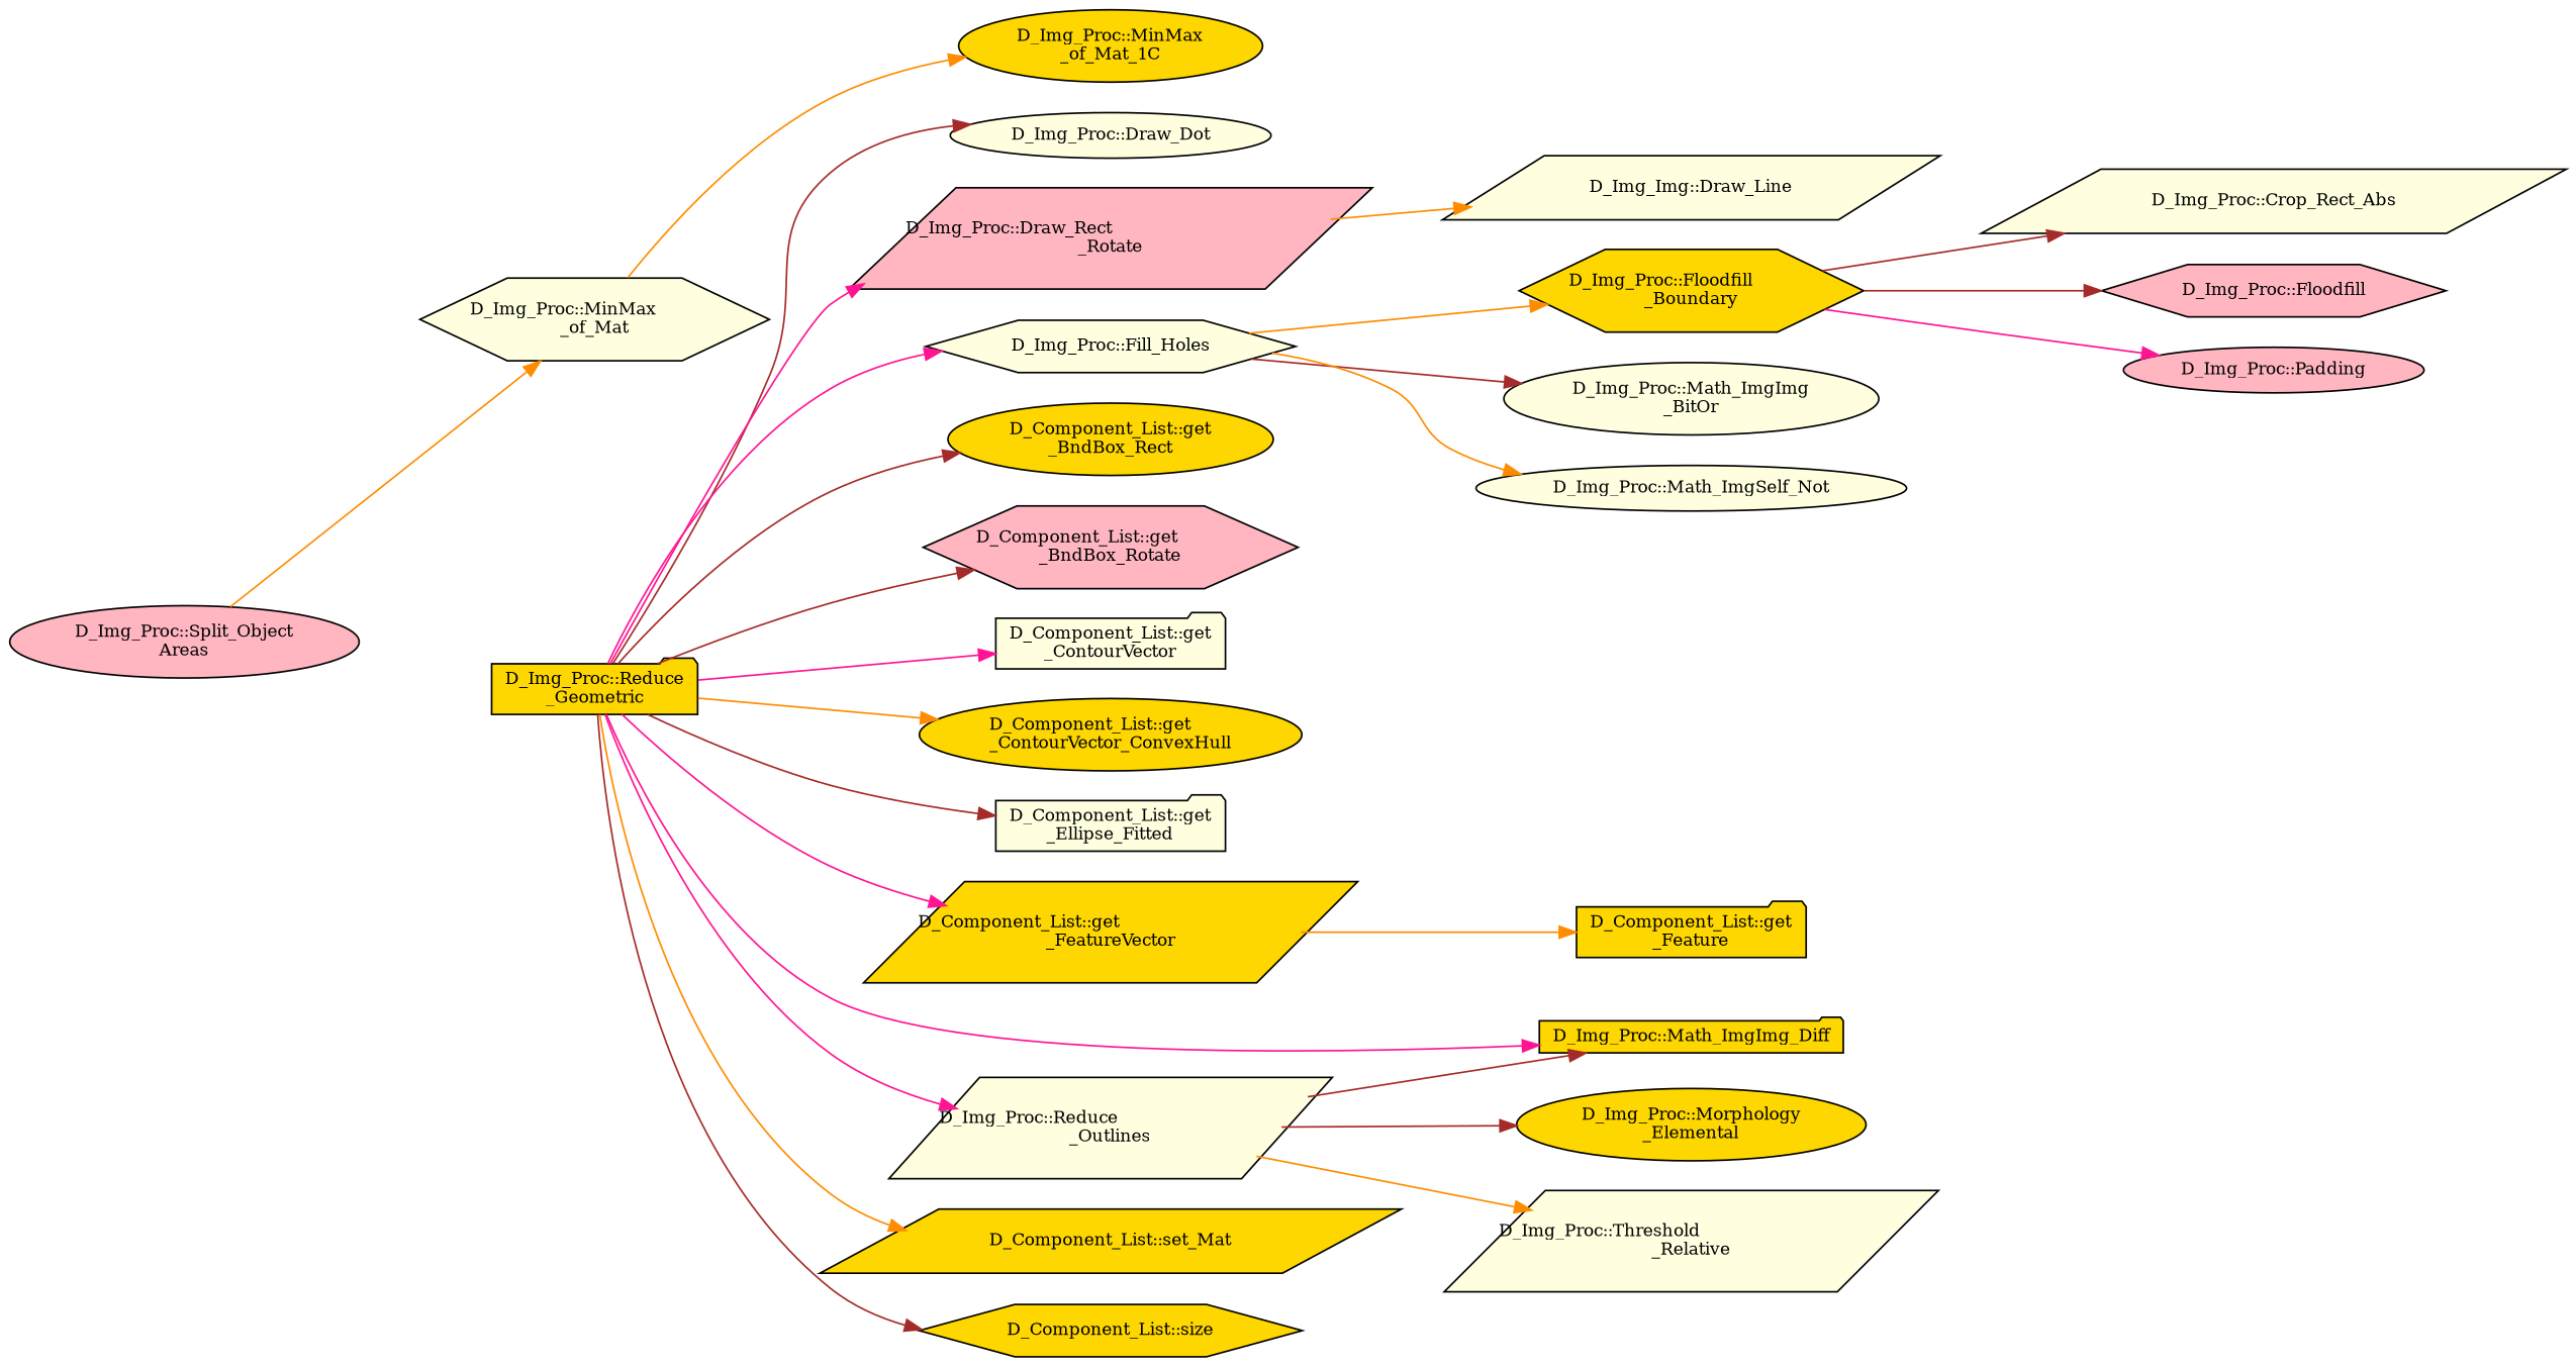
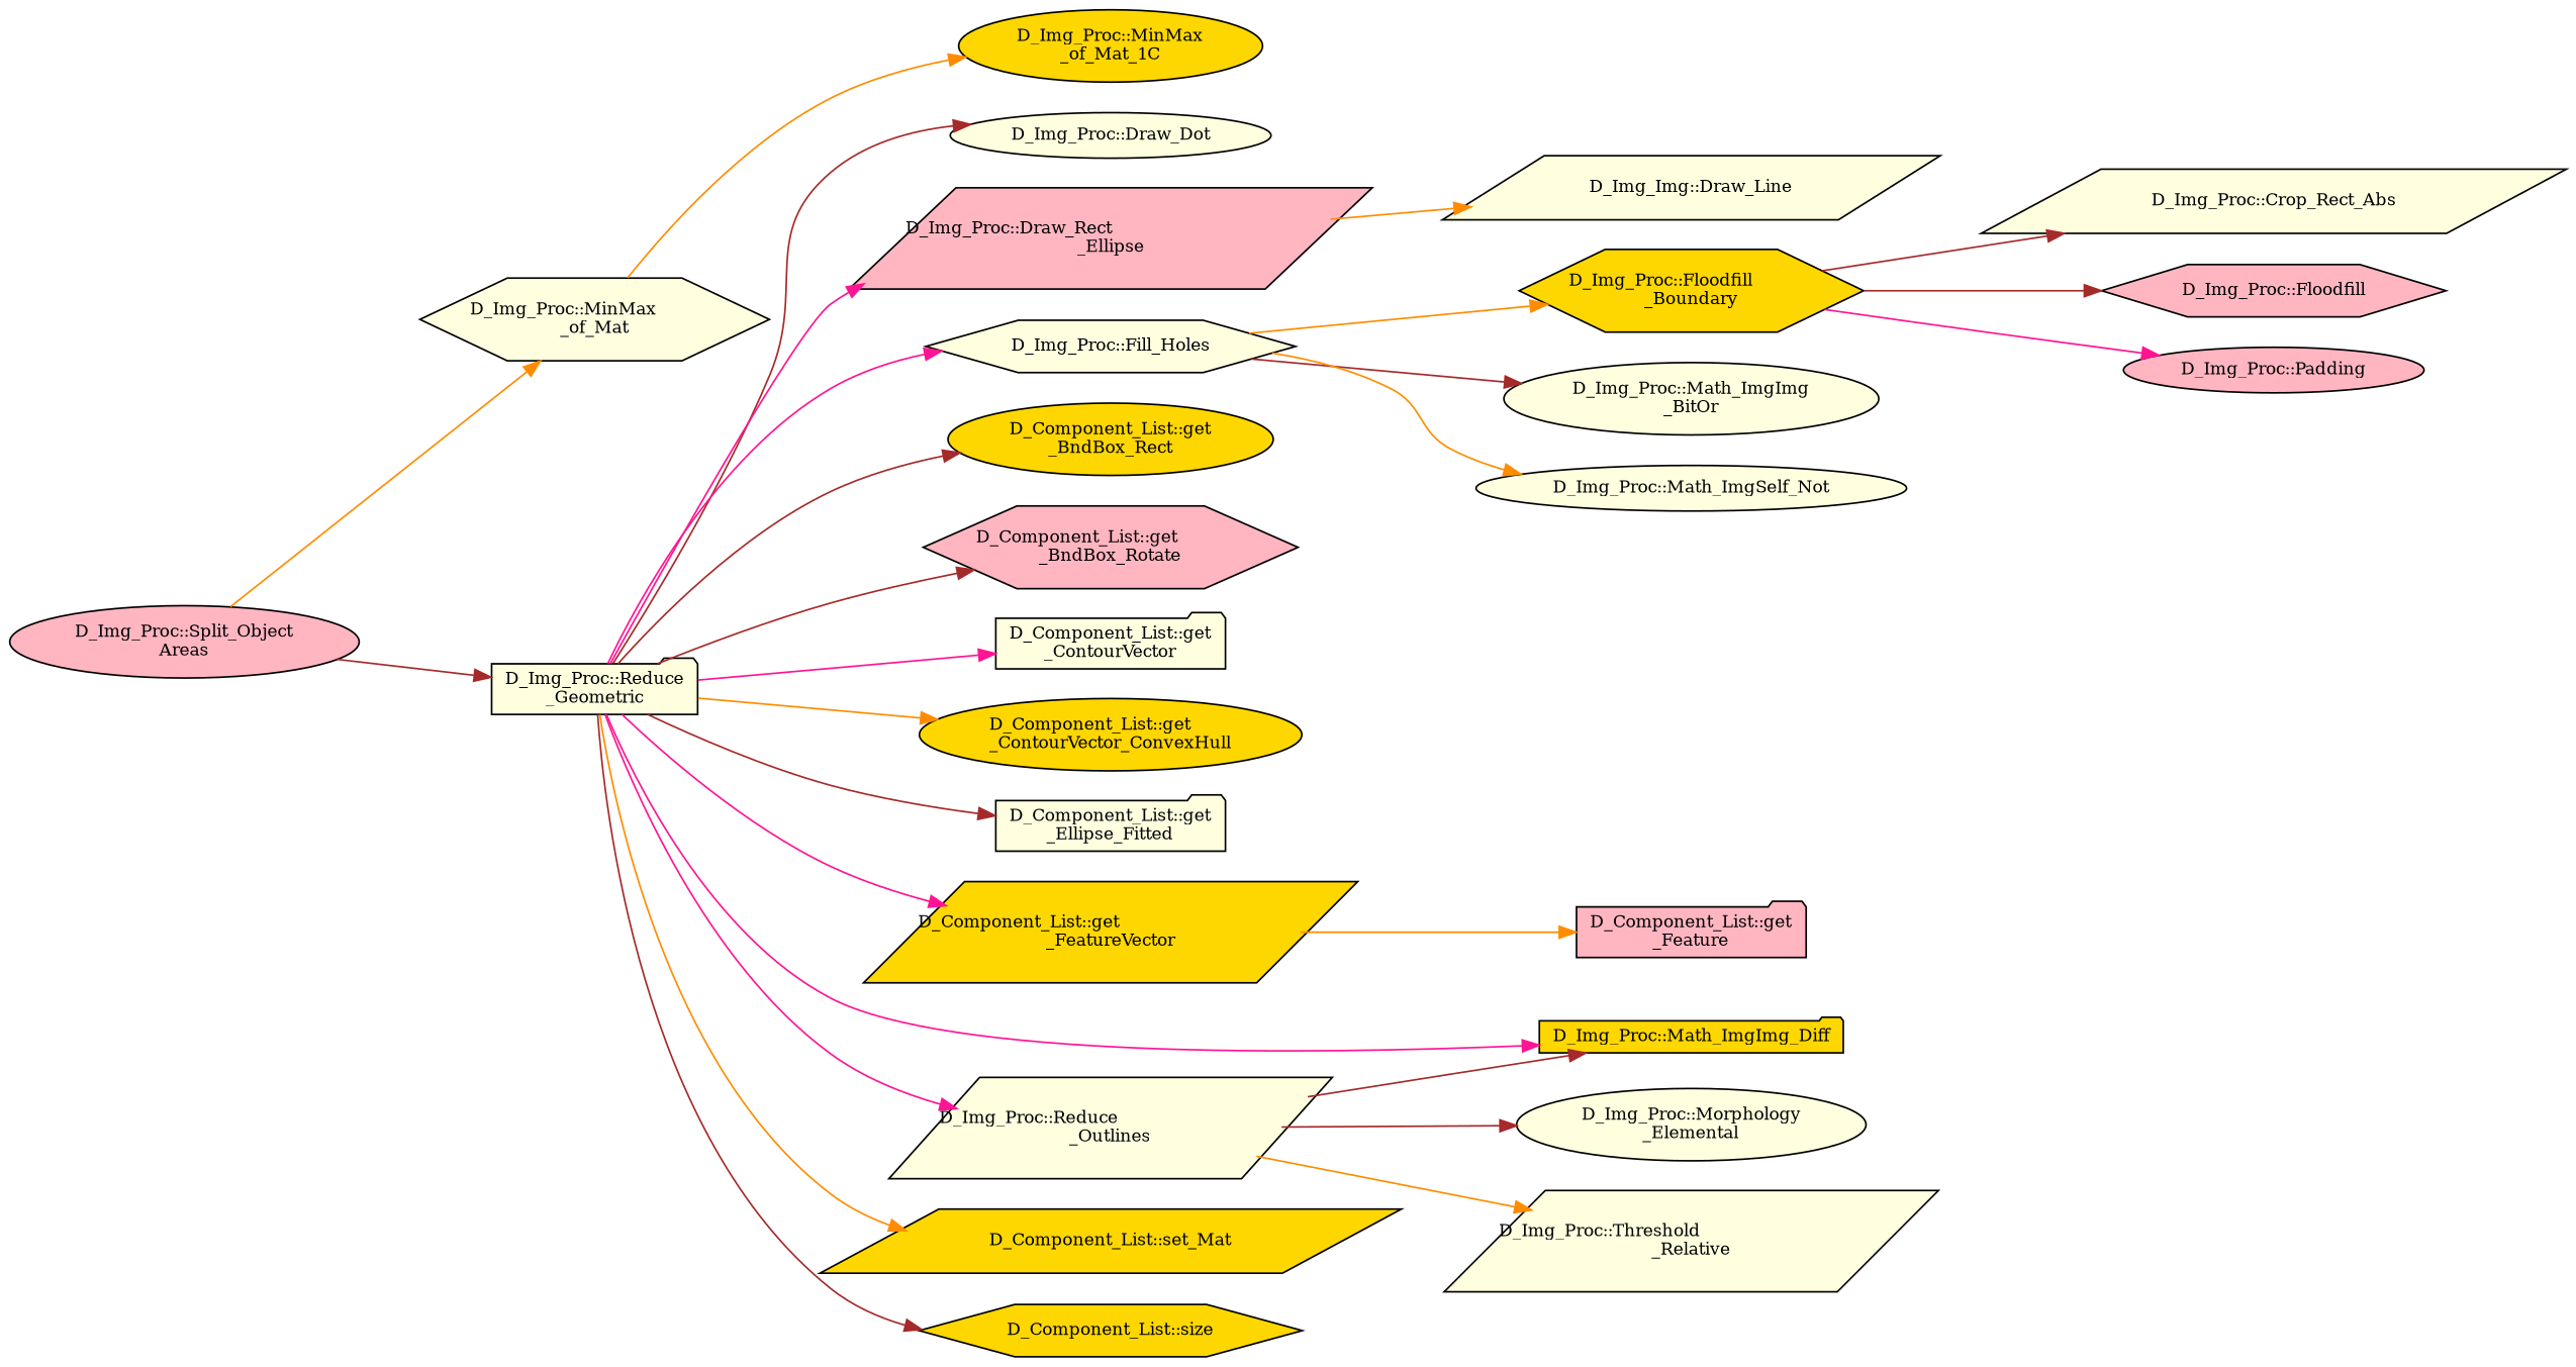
  digraph {
    fontname="DejaVu Serif"
    rankdir=LR
    node [color=black fillcolor=lightyellow fontname="DejaVu Serif" fontsize=10 shape=ellipse style=filled]
    edge [color=brown fontname="DejaVu Serif" fontsize=10 labelfontname=Helvetica labelfontsize=10 style=solid]
    n1 [fillcolor=lightpink fontcolor=black height=0.2 label="D_Img_Proc::Split_Object\lAreas" width=0.4]
    n2 [height=0.2 label="D_Img_Proc::MinMax\l_of_Mat" shape=hexagon width=0.4]
-   n3 [fillcolor=gold height=0.2 label="D_Img_Proc::Reduce\l_Geometric" shape=folder width=0.4]
+   n3 [height=0.2 label="D_Img_Proc::Reduce\l_Geometric" shape=folder width=0.4]
    n4 [fillcolor=gold height=0.2 label="D_Img_Proc::MinMax\l_of_Mat_1C" width=0.4]
    n5 [height=0.2 label="D_Img_Proc::Draw_Dot" width=0.4]
-   n6 [fillcolor=lightpink height=0.2 label="D_Img_Proc::Draw_Rect\l_Rotate" shape=parallelogram width=0.4]
+   n6 [fillcolor=lightpink height=0.2 label="D_Img_Proc::Draw_Rect\l_Ellipse" shape=parallelogram width=0.4]
    n7 [height=0.2 label="D_Img_Proc::Fill_Holes" shape=hexagon width=0.4]
    n8 [fillcolor=gold height=0.2 label="D_Component_List::get\l_BndBox_Rect" width=0.4]
    n9 [fillcolor=lightpink height=0.2 label="D_Component_List::get\l_BndBox_Rotate" shape=hexagon width=0.4]
    n10 [height=0.2 label="D_Component_List::get\l_ContourVector" shape=folder width=0.4]
    n11 [fillcolor=gold height=0.2 label="D_Component_List::get\l_ContourVector_ConvexHull" width=0.4]
    n12 [height=0.2 label="D_Component_List::get\l_Ellipse_Fitted" shape=folder width=0.4]
    n13 [fillcolor=gold height=0.2 label="D_Component_List::get\l_FeatureVector" shape=parallelogram width=0.4]
    n14 [fillcolor=gold height=0.2 label="D_Img_Proc::Math_ImgImg_Diff" shape=folder width=0.4]
    n15 [height=0.2 label="D_Img_Proc::Reduce\l_Outlines" shape=parallelogram width=0.4]
    n16 [fillcolor=gold height=0.2 label="D_Component_List::set_Mat" shape=parallelogram width=0.4]
    n17 [fillcolor=gold height=0.2 label="D_Component_List::size" shape=hexagon width=0.4]
    n18 [height=0.2 label="D_Img_Img::Draw_Line" shape=parallelogram width=0.4]
    n19 [fillcolor=gold height=0.2 label="D_Img_Proc::Floodfill\l_Boundary" shape=hexagon width=0.4]
    n20 [height=0.2 label="D_Img_Proc::Math_ImgImg\l_BitOr" width=0.4]
    n21 [height=0.2 label="D_Img_Proc::Math_ImgSelf_Not" width=0.4]
-   n22 [fillcolor=gold height=0.2 label="D_Component_List::get\l_Feature" shape=folder width=0.4]
-   n23 [fillcolor=gold height=0.2 label="D_Img_Proc::Morphology\l_Elemental" width=0.4]
+   n22 [fillcolor=lightpink height=0.2 label="D_Component_List::get\l_Feature" shape=folder width=0.4]
+   n23 [height=0.2 label="D_Img_Proc::Morphology\l_Elemental" width=0.4]
    n24 [height=0.2 label="D_Img_Proc::Threshold\l_Relative" shape=parallelogram width=0.4]
    n25 [height=0.2 label="D_Img_Proc::Crop_Rect_Abs" shape=parallelogram width=0.4]
    n26 [fillcolor=lightpink height=0.2 label="D_Img_Proc::Floodfill" shape=hexagon width=0.4]
    n27 [fillcolor=lightpink height=0.2 label="D_Img_Proc::Padding" width=0.4]
    n1 -> n2 [color=darkorange]
+   n1 -> n3
    n2 -> n4 [color=darkorange]
    n3 -> n5
    n3 -> n6 [color=deeppink]
    n3 -> n7 [color=deeppink]
    n3 -> n8
    n3 -> n9
    n3 -> n10 [color=deeppink]
    n3 -> n11 [color=darkorange]
    n3 -> n12
    n3 -> n13 [color=deeppink]
    n3 -> n14 [color=deeppink]
    n3 -> n15 [color=deeppink]
    n3 -> n16 [color=darkorange]
    n3 -> n17
    n6 -> n18 [color=darkorange]
    n7 -> n19 [color=darkorange]
    n7 -> n20
    n7 -> n21 [color=darkorange]
    n13 -> n22 [color=darkorange]
    n15 -> n14
    n15 -> n23
    n15 -> n24 [color=darkorange]
    n19 -> n25
    n19 -> n26
    n19 -> n27 [color=deeppink]
  }
